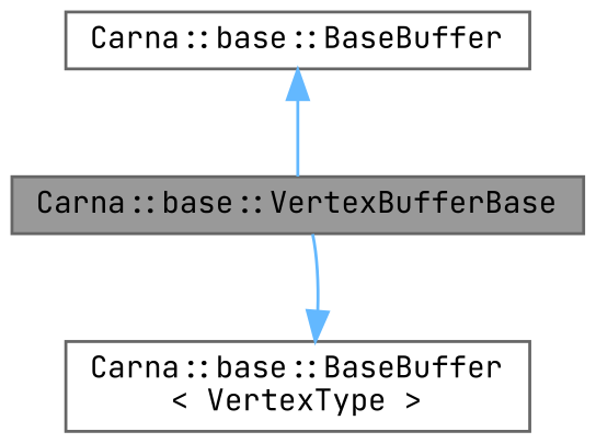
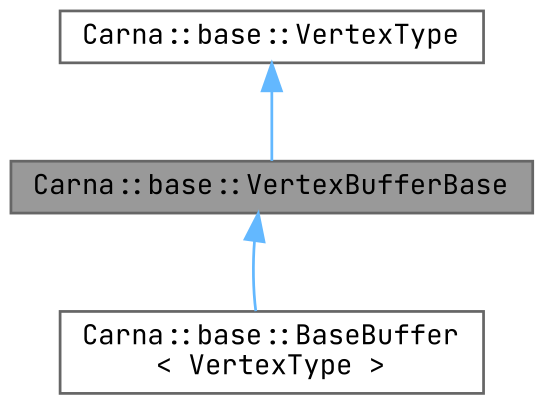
  digraph {
    fontname="JetBrains Mono"
    node [color=gray40 fillcolor=white fontname="JetBrains Mono" fontsize=10 shape=box style=filled]
    edge [color=steelblue1 dir=back fontname="JetBrains Mono" fontsize=10 labelfontname=Helvetica labelfontsize=10 style=solid]
    n1 [fillcolor=grey60 fontcolor=black height=0.2 label="Carna::base::VertexBufferBase" width=0.4]
    n2 [height=0.2 label="Carna::base::BaseBuffer\l\< VertexType \>" width=0.4]
-   n3 [height=0.2 label="Carna::base::BaseBuffer" width=0.4]
-   n2 -> n1
+   n3 [height=0.2 label="Carna::base::VertexType" width=0.4]
+   n1 -> n2
    n3 -> n1
  }
